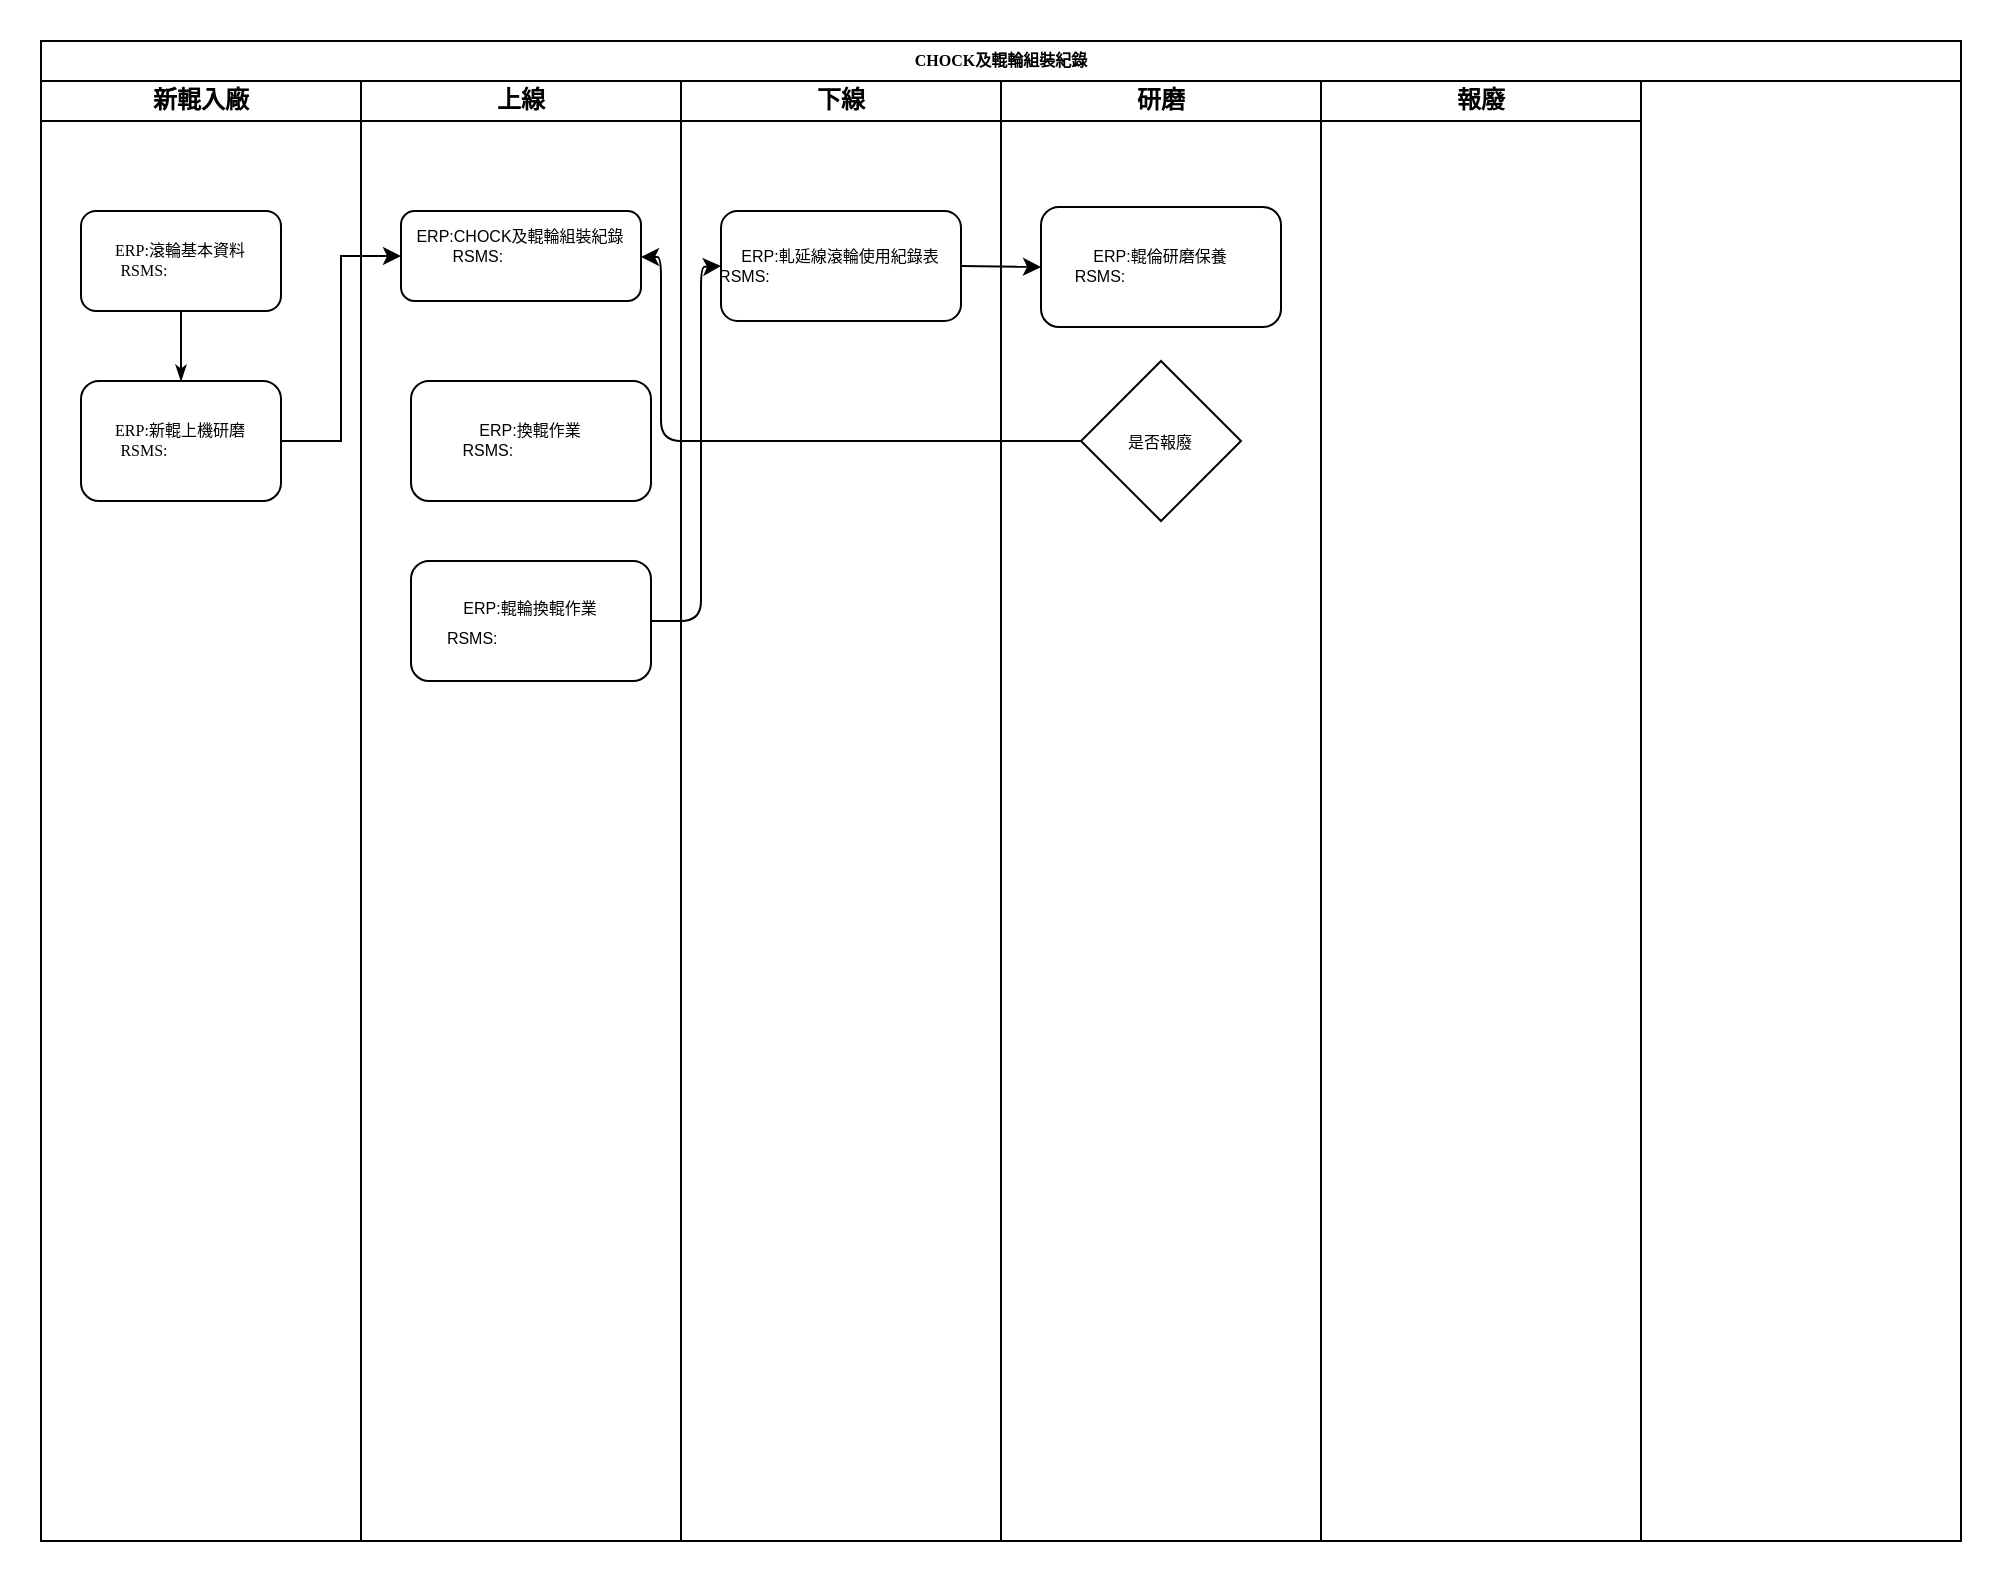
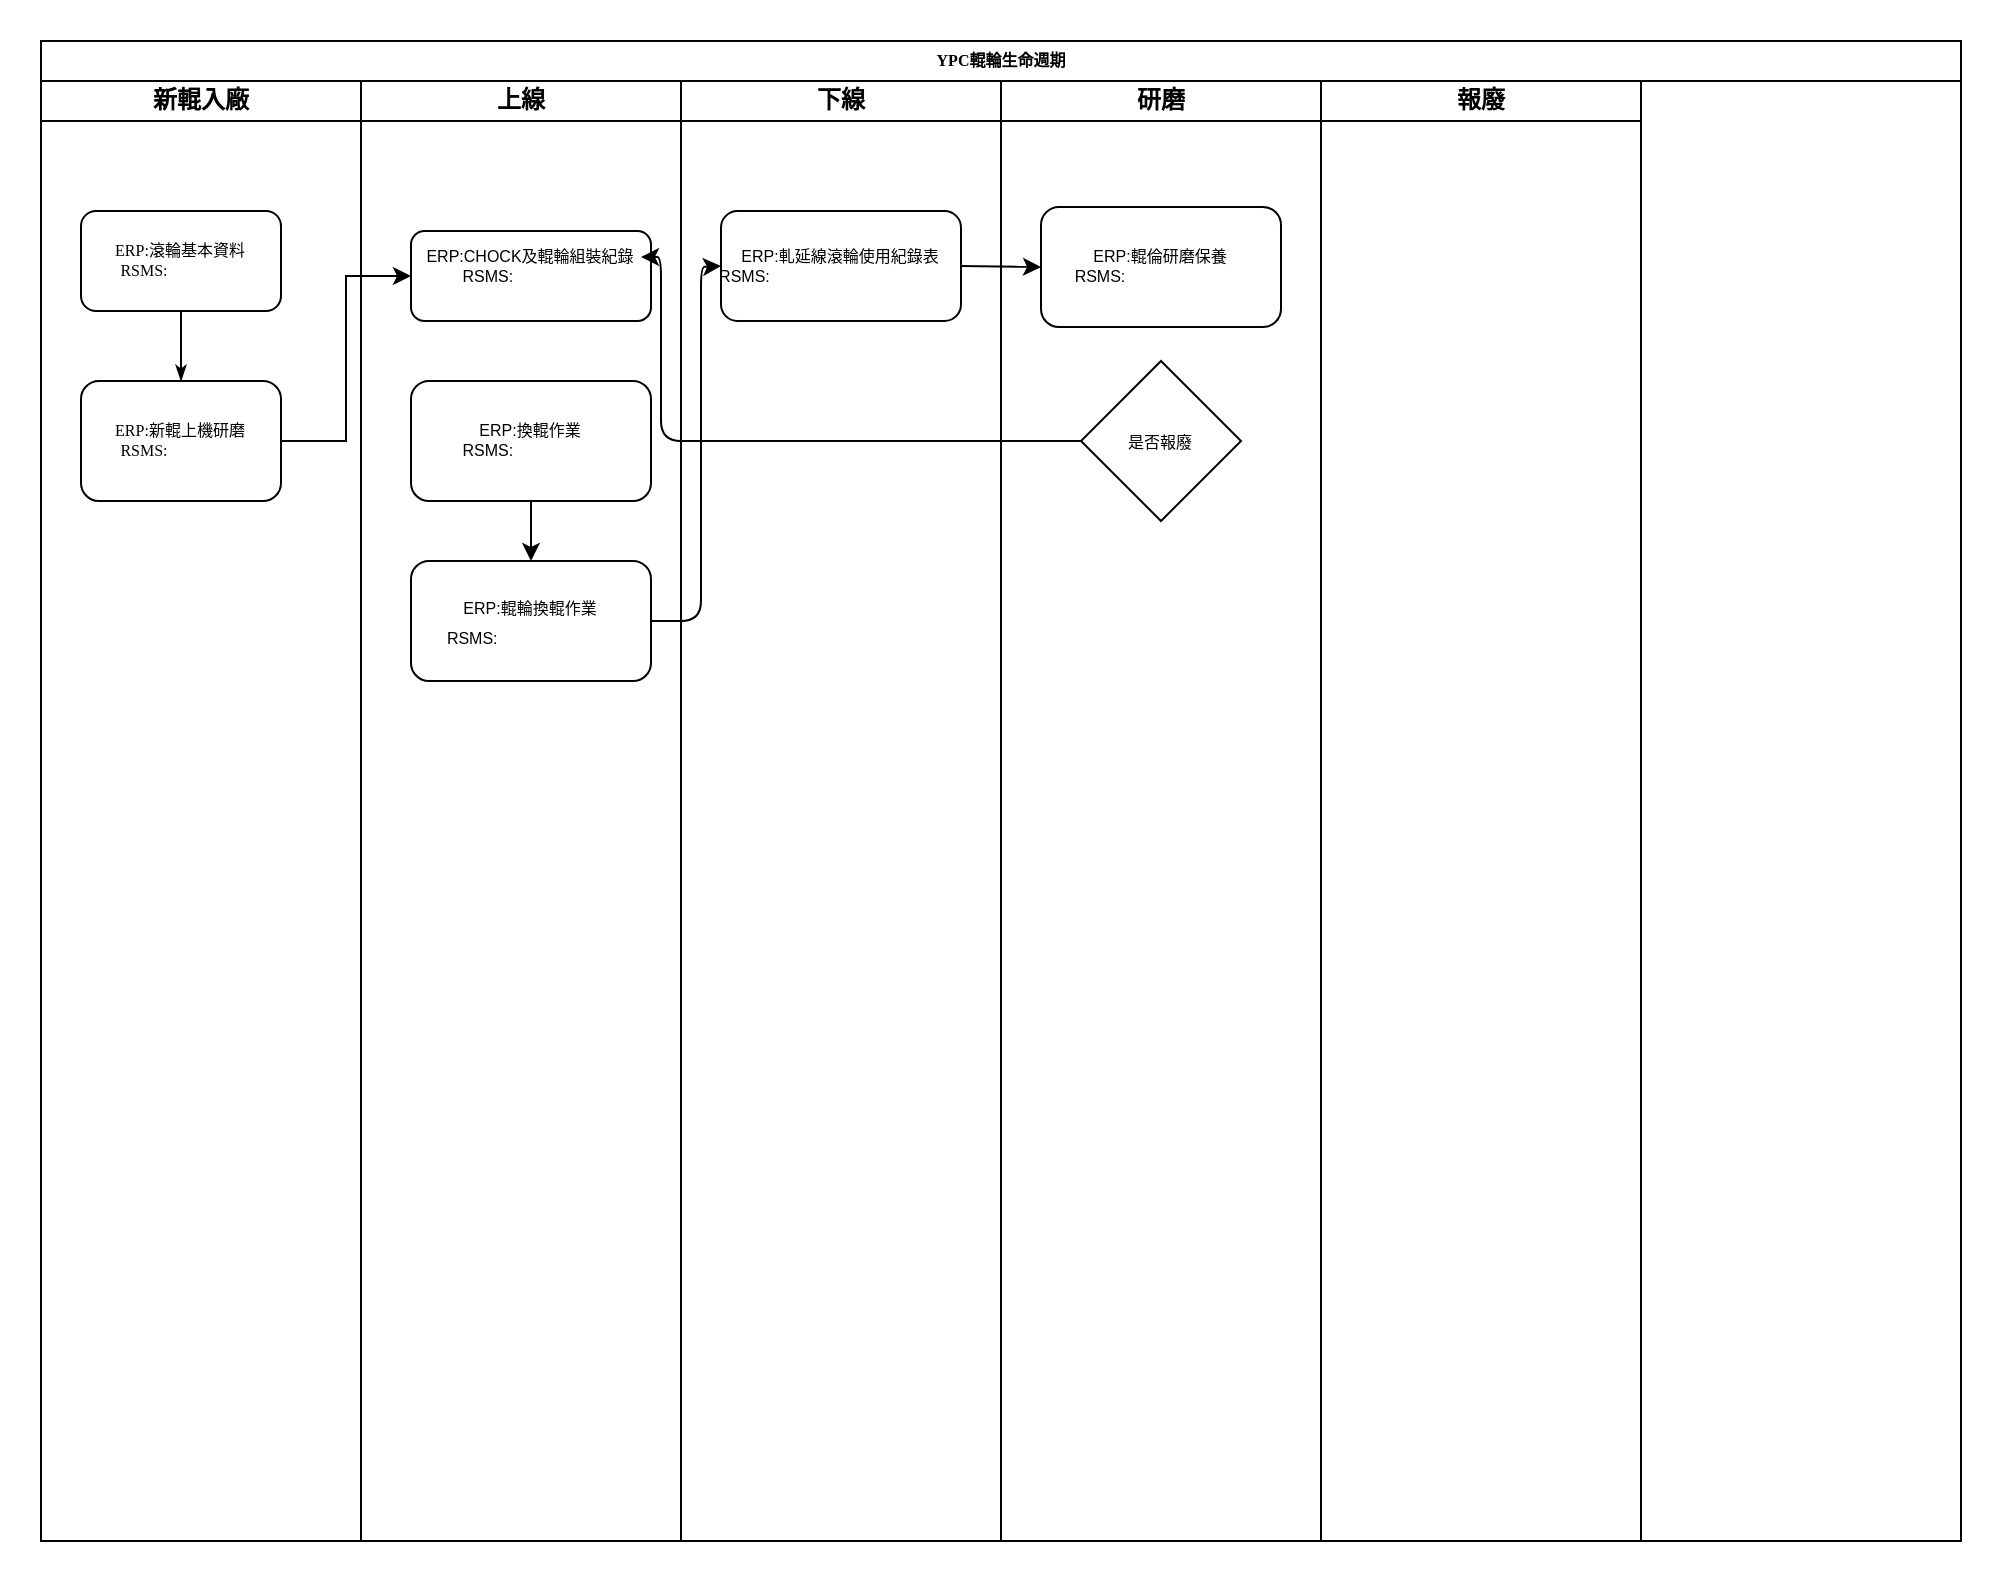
  <mxCell id="0" />
  <mxCell id="1" parent="0" />
- <mxCell id="2" value="CHOCK及輥輪組裝紀錄" style="swimlane;html=1;childLayout=stackLayout;startSize=20;rounded=0;shadow=0;labelBackgroundColor=none;strokeWidth=1;fontFamily=Verdana;fontSize=8;align=center;" parent="1" vertex="1"><mxGeometry x="20" y="20" width="960" height="750" as="geometry" /></mxCell>
+ <mxCell id="2" value="YPC輥輪生命週期" style="swimlane;html=1;childLayout=stackLayout;startSize=20;rounded=0;shadow=0;labelBackgroundColor=none;strokeWidth=1;fontFamily=Verdana;fontSize=8;align=center;" parent="1" vertex="1"><mxGeometry x="20" y="20" width="960" height="750" as="geometry" /></mxCell>
  <mxCell id="3" value="新輥入廠" style="swimlane;html=1;startSize=20;" parent="2" vertex="1"><mxGeometry y="20" width="160" height="730" as="geometry" /></mxCell>
  <mxCell id="4" value="ERP:滾輪基本資料&lt;br&gt;RSMS:&amp;nbsp;&amp;nbsp;&amp;nbsp;&amp;nbsp;&amp;nbsp;&amp;nbsp;&amp;nbsp;&amp;nbsp;&amp;nbsp;&amp;nbsp;&amp;nbsp;&amp;nbsp;&amp;nbsp;&amp;nbsp;&amp;nbsp;&amp;nbsp;&amp;nbsp;&amp;nbsp; " style="rounded=1;whiteSpace=wrap;html=1;shadow=0;labelBackgroundColor=none;strokeWidth=1;fontFamily=Verdana;fontSize=8;align=center;" parent="3" vertex="1"><mxGeometry x="20" y="65" width="100" height="50" as="geometry" /></mxCell>
  <mxCell id="5" style="edgeStyle=orthogonalEdgeStyle;rounded=1;html=1;labelBackgroundColor=none;startArrow=none;startFill=0;startSize=5;endArrow=classicThin;endFill=1;endSize=5;jettySize=auto;orthogonalLoop=1;strokeWidth=1;fontFamily=Verdana;fontSize=8;exitX=0.5;exitY=1;exitDx=0;exitDy=0;" parent="3" source="4" target="6" edge="1"><mxGeometry relative="1" as="geometry"><Array as="points" /></mxGeometry></mxCell>
  <mxCell id="6" value="&lt;div&gt;ERP:新輥上機研磨&lt;/div&gt;&lt;div&gt;RSMS:&amp;nbsp;&amp;nbsp;&amp;nbsp;&amp;nbsp;&amp;nbsp;&amp;nbsp;&amp;nbsp;&amp;nbsp;&amp;nbsp;&amp;nbsp;&amp;nbsp;&amp;nbsp;&amp;nbsp;&amp;nbsp;&amp;nbsp;&amp;nbsp;&amp;nbsp;&amp;nbsp; &lt;br&gt;&lt;/div&gt;" style="rounded=1;whiteSpace=wrap;html=1;shadow=0;labelBackgroundColor=none;strokeWidth=1;fontFamily=Verdana;fontSize=8;align=center;" parent="3" vertex="1"><mxGeometry x="20" y="150" width="100" height="60" as="geometry" /></mxCell>
  <mxCell id="7" value="上線" style="swimlane;html=1;startSize=20;" parent="2" vertex="1"><mxGeometry x="160" y="20" width="160" height="730" as="geometry" /></mxCell>
- <mxCell id="8" value="&lt;div style=&quot;font-size: 8px&quot;&gt;&lt;font style=&quot;font-size: 8px&quot;&gt;ERP:CHOCK及輥輪組裝紀錄&lt;/font&gt;&lt;/div&gt;&lt;div style=&quot;font-size: 8px&quot;&gt;&lt;font style=&quot;font-size: 8px&quot;&gt;&amp;nbsp; RSMS:&lt;/font&gt;&lt;font style=&quot;font-size: 8px&quot;&gt; &amp;nbsp; &amp;nbsp; &amp;nbsp; &amp;nbsp; &amp;nbsp; &amp;nbsp; &amp;nbsp; &amp;nbsp; &amp;nbsp; &amp;nbsp;&amp;nbsp; &amp;nbsp;&amp;nbsp;&amp;nbsp;&amp;nbsp;&amp;nbsp;&amp;nbsp;&amp;nbsp;&amp;nbsp;&amp;nbsp;&amp;nbsp;&amp;nbsp;&amp;nbsp;&amp;nbsp;&amp;nbsp;&amp;nbsp;&amp;nbsp;&amp;nbsp;&amp;nbsp;&amp;nbsp;&amp;nbsp;&amp;nbsp;&amp;nbsp;&amp;nbsp;&amp;nbsp;&amp;nbsp;&amp;nbsp; &lt;br&gt;&lt;/font&gt;&lt;/div&gt;" style="rounded=1;whiteSpace=wrap;html=1;" vertex="1" parent="7"><mxGeometry x="20" y="65" width="120" height="45" as="geometry" /></mxCell>
+ <mxCell id="8" value="&lt;div style=&quot;font-size: 8px&quot;&gt;&lt;font style=&quot;font-size: 8px&quot;&gt;ERP:CHOCK及輥輪組裝紀錄&lt;/font&gt;&lt;/div&gt;&lt;div style=&quot;font-size: 8px&quot;&gt;&lt;font style=&quot;font-size: 8px&quot;&gt;&amp;nbsp; RSMS:&lt;/font&gt;&lt;font style=&quot;font-size: 8px&quot;&gt; &amp;nbsp; &amp;nbsp; &amp;nbsp; &amp;nbsp; &amp;nbsp; &amp;nbsp; &amp;nbsp; &amp;nbsp; &amp;nbsp; &amp;nbsp;&amp;nbsp; &amp;nbsp;&amp;nbsp;&amp;nbsp;&amp;nbsp;&amp;nbsp;&amp;nbsp;&amp;nbsp;&amp;nbsp;&amp;nbsp;&amp;nbsp;&amp;nbsp;&amp;nbsp;&amp;nbsp;&amp;nbsp;&amp;nbsp;&amp;nbsp;&amp;nbsp;&amp;nbsp;&amp;nbsp;&amp;nbsp;&amp;nbsp;&amp;nbsp;&amp;nbsp;&amp;nbsp;&amp;nbsp;&amp;nbsp; &lt;br&gt;&lt;/font&gt;&lt;/div&gt;" style="rounded=1;whiteSpace=wrap;html=1;" vertex="1" parent="7"><mxGeometry x="25" y="75" width="120" height="45" as="geometry" /></mxCell>
  <mxCell id="9" value="&lt;font style=&quot;font-size: 8px&quot;&gt;ERP:輥輪換輥作業&lt;br&gt;RSMS:&amp;nbsp;&amp;nbsp;&amp;nbsp;&amp;nbsp;&amp;nbsp;&amp;nbsp;&amp;nbsp;&amp;nbsp;&amp;nbsp;&amp;nbsp;&amp;nbsp;&amp;nbsp;&amp;nbsp;&amp;nbsp;&amp;nbsp;&amp;nbsp;&amp;nbsp;&amp;nbsp;&amp;nbsp;&amp;nbsp;&amp;nbsp;&amp;nbsp;&amp;nbsp;&amp;nbsp;&amp;nbsp;&amp;nbsp; &lt;/font&gt;" style="rounded=1;whiteSpace=wrap;html=1;" vertex="1" parent="7"><mxGeometry x="25" y="240" width="120" height="60" as="geometry" /></mxCell>
  <mxCell id="10" value="&lt;div style=&quot;font-size: 8px&quot;&gt;&lt;font style=&quot;font-size: 8px&quot;&gt;ERP:換輥作業&lt;/font&gt;&lt;/div&gt;&lt;div style=&quot;font-size: 8px&quot;&gt;&lt;font style=&quot;font-size: 8px&quot;&gt;RSMS:&amp;nbsp;&amp;nbsp;&amp;nbsp;&amp;nbsp;&lt;/font&gt;&amp;nbsp;&amp;nbsp;&amp;nbsp;&amp;nbsp;&amp;nbsp;&amp;nbsp;&amp;nbsp;&amp;nbsp;&amp;nbsp;&amp;nbsp;&amp;nbsp;&amp;nbsp;&amp;nbsp;&amp;nbsp;&amp;nbsp; &lt;br&gt;&lt;/div&gt;" style="rounded=1;whiteSpace=wrap;html=1;" vertex="1" parent="7"><mxGeometry x="25" y="150" width="120" height="60" as="geometry" /></mxCell>
+ <mxCell id="11" value="" style="endArrow=classic;html=1;exitX=0.5;exitY=1;exitDx=0;exitDy=0;entryX=0.5;entryY=0;entryDx=0;entryDy=0;" edge="1" parent="7" source="10" target="9"><mxGeometry width="50" height="50" relative="1" as="geometry"><mxPoint x="140" y="210" as="sourcePoint" /><mxPoint x="190" y="160" as="targetPoint" /></mxGeometry></mxCell>
  <mxCell id="12" value="下線" style="swimlane;html=1;startSize=20;" parent="2" vertex="1"><mxGeometry x="320" y="20" width="160" height="730" as="geometry" /></mxCell>
  <mxCell id="13" value="&lt;div style=&quot;font-size: 8px&quot;&gt;&lt;font style=&quot;font-size: 8px&quot;&gt;ERP:軋延線滾輪使用紀錄表&lt;/font&gt;&lt;/div&gt;&lt;div style=&quot;font-size: 8px&quot;&gt;&lt;font style=&quot;font-size: 8px&quot;&gt;RSMS:&amp;nbsp;&amp;nbsp;&amp;nbsp;&amp;nbsp;&amp;nbsp;&amp;nbsp;&amp;nbsp;&amp;nbsp;&amp;nbsp;&amp;nbsp;&amp;nbsp;&amp;nbsp;&amp;nbsp;&amp;nbsp;&amp;nbsp;&amp;nbsp;&amp;nbsp;&amp;nbsp;&amp;nbsp;&amp;nbsp;&amp;nbsp;&amp;nbsp;&amp;nbsp;&amp;nbsp;&amp;nbsp;&amp;nbsp;&amp;nbsp;&amp;nbsp;&amp;nbsp;&amp;nbsp;&amp;nbsp;&amp;nbsp;&amp;nbsp;&amp;nbsp;&amp;nbsp;&amp;nbsp;&amp;nbsp;&amp;nbsp;&amp;nbsp;&amp;nbsp;&amp;nbsp;&amp;nbsp;&amp;nbsp; &lt;/font&gt;&lt;br&gt;&lt;/div&gt;" style="rounded=1;whiteSpace=wrap;html=1;" vertex="1" parent="12"><mxGeometry x="20" y="65" width="120" height="55" as="geometry" /></mxCell>
  <mxCell id="14" value="研磨" style="swimlane;html=1;startSize=20;" parent="2" vertex="1"><mxGeometry x="480" y="20" width="160" height="730" as="geometry" /></mxCell>
  <mxCell id="15" value="&lt;div style=&quot;font-size: 8px&quot;&gt;&lt;font style=&quot;font-size: 8px&quot;&gt;ERP:輥倫研磨保養&lt;/font&gt;&lt;/div&gt;&lt;div style=&quot;font-size: 8px&quot;&gt;&lt;font style=&quot;font-size: 8px&quot;&gt;RSMS:&amp;nbsp;&amp;nbsp;&amp;nbsp;&amp;nbsp;&amp;nbsp;&amp;nbsp;&amp;nbsp;&amp;nbsp;&amp;nbsp;&amp;nbsp;&amp;nbsp;&amp;nbsp;&amp;nbsp;&amp;nbsp;&amp;nbsp;&amp;nbsp;&amp;nbsp;&amp;nbsp;&amp;nbsp;&amp;nbsp;&amp;nbsp;&amp;nbsp;&amp;nbsp;&amp;nbsp;&amp;nbsp;&amp;nbsp;&amp;nbsp; &lt;/font&gt;&lt;br&gt;&lt;/div&gt;" style="rounded=1;whiteSpace=wrap;html=1;" vertex="1" parent="14"><mxGeometry x="20" y="63" width="120" height="60" as="geometry" /></mxCell>
  <mxCell id="16" value="&lt;font style=&quot;font-size: 8px&quot;&gt;是否報廢&lt;/font&gt;" style="rhombus;whiteSpace=wrap;html=1;" vertex="1" parent="14"><mxGeometry x="40" y="140" width="80" height="80" as="geometry" /></mxCell>
  <mxCell id="17" value="報廢" style="swimlane;html=1;startSize=20;" parent="2" vertex="1"><mxGeometry x="640" y="20" width="160" height="730" as="geometry"><mxRectangle x="640" y="20" width="50" height="730" as="alternateBounds" /></mxGeometry></mxCell>
  <mxCell id="18" style="edgeStyle=orthogonalEdgeStyle;rounded=0;orthogonalLoop=1;jettySize=auto;html=1;exitX=1;exitY=0.5;exitDx=0;exitDy=0;entryX=0;entryY=0.5;entryDx=0;entryDy=0;" edge="1" parent="2" source="6" target="8"><mxGeometry relative="1" as="geometry" /></mxCell>
  <mxCell id="19" value="" style="endArrow=classic;html=1;exitX=1;exitY=0.5;exitDx=0;exitDy=0;entryX=0;entryY=0.5;entryDx=0;entryDy=0;" edge="1" parent="2" source="9" target="13"><mxGeometry width="50" height="50" relative="1" as="geometry"><mxPoint x="310" y="210" as="sourcePoint" /><mxPoint x="330" y="113" as="targetPoint" /><Array as="points"><mxPoint x="330" y="290" /><mxPoint x="330" y="113" /></Array></mxGeometry></mxCell>
  <mxCell id="20" value="" style="endArrow=classic;html=1;exitX=1;exitY=0.5;exitDx=0;exitDy=0;entryX=0;entryY=0.5;entryDx=0;entryDy=0;" edge="1" parent="2" source="13" target="15"><mxGeometry width="50" height="50" relative="1" as="geometry"><mxPoint x="460" y="140" as="sourcePoint" /><mxPoint x="510" y="90" as="targetPoint" /></mxGeometry></mxCell>
  <mxCell id="21" value="" style="endArrow=classic;html=1;exitX=0;exitY=0.5;exitDx=0;exitDy=0;" edge="1" parent="2" source="16"><mxGeometry width="50" height="50" relative="1" as="geometry"><mxPoint x="10" y="230" as="sourcePoint" /><mxPoint x="300" y="108" as="targetPoint" /><Array as="points"><mxPoint x="310" y="200" /><mxPoint x="310" y="108" /></Array></mxGeometry></mxCell>
